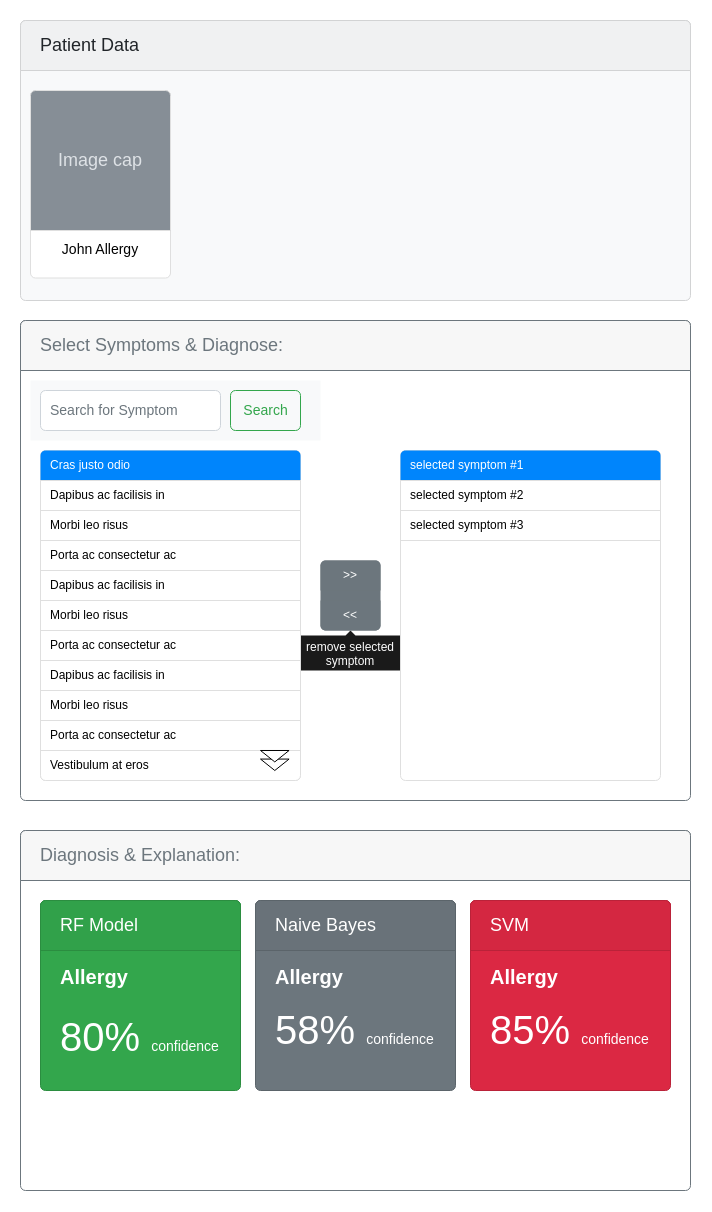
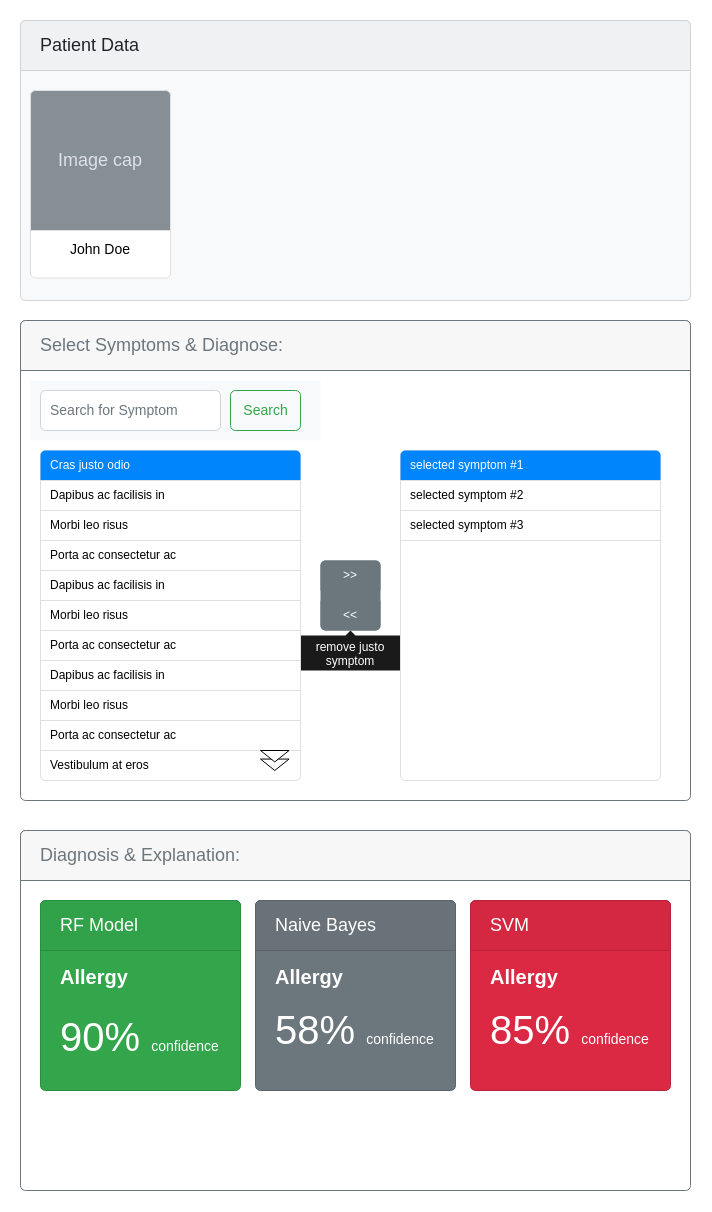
  <mxCell id="0" style=";html=1;" />
  <mxCell id="1" style=";html=1;" parent="0" />
  <mxCell id="2" value="" style="html=1;shadow=0;dashed=0;shape=mxgraph.bootstrap.rrect;rSize=5;strokeColor=#6C767D;html=1;whiteSpace=wrap;fillColor=#ffffff;fontColor=#212529;verticalAlign=bottom;align=left;spacing=20;spacingBottom=0;fontSize=14;" vertex="1" parent="1"><mxGeometry x="20" y="320" width="670" height="480" as="geometry" /></mxCell>
  <mxCell id="3" value="Select Symptoms &amp;amp; Diagnose:" style="html=1;shadow=0;dashed=0;shape=mxgraph.bootstrap.topButton;rSize=5;perimeter=none;whiteSpace=wrap;fillColor=#F7F7F7;strokeColor=#6C767D;fontColor=#6C767D;resizeWidth=1;fontSize=18;align=left;spacing=20;" vertex="1" parent="2"><mxGeometry width="670" height="50" relative="1" as="geometry" /></mxCell>
- <mxCell id="4" value="remove selected&lt;br&gt;symptom" style="html=1;shadow=0;dashed=0;shape=mxgraph.bootstrap.popover;fillColor=#1A1A1A;strokeColor=none;dx=55;dy=5;rSize=5;whiteSpace=wrap;verticalAlign=top;spacing=10;fontSize=12;spacingLeft=0;align=center;spacingTop=-5;fontColor=#FFFFFF;direction=west;spacingBottom=0;" vertex="1" parent="2"><mxGeometry x="275" y="310" width="110" height="40" as="geometry" /></mxCell>
+ <mxCell id="4" value="remove justo&lt;br&gt;symptom" style="html=1;shadow=0;dashed=0;shape=mxgraph.bootstrap.popover;fillColor=#1A1A1A;strokeColor=none;dx=55;dy=5;rSize=5;whiteSpace=wrap;verticalAlign=top;spacing=10;fontSize=12;spacingLeft=0;align=center;spacingTop=-5;fontColor=#FFFFFF;direction=west;spacingBottom=0;" vertex="1" parent="2"><mxGeometry x="275" y="310" width="110" height="40" as="geometry" /></mxCell>
  <mxCell id="5" value="" style="html=1;shadow=0;dashed=0;shape=mxgraph.bootstrap.rrect;rSize=5;strokeColor=#DFDFDF;html=1;whiteSpace=wrap;fillColor=#FFFFFF;fontColor=#000000;" vertex="1" parent="1"><mxGeometry x="40" y="450" width="260" height="330" as="geometry" /></mxCell>
  <mxCell id="6" value="Cras justo odio" style="html=1;shadow=0;dashed=0;shape=mxgraph.bootstrap.topButton;rSize=5;strokeColor=none;fillColor=#0085FC;fontColor=#ffffff;perimeter=none;whiteSpace=wrap;resizeWidth=1;align=left;spacing=10;" vertex="1" parent="5"><mxGeometry width="260" height="30" relative="1" as="geometry" /></mxCell>
  <mxCell id="7" value="Dapibus ac facilisis in" style="strokeColor=inherit;fillColor=inherit;gradientColor=inherit;fontColor=inherit;html=1;shadow=0;dashed=0;perimeter=none;whiteSpace=wrap;resizeWidth=1;align=left;spacing=10;" vertex="1" parent="5"><mxGeometry width="260" height="30" relative="1" as="geometry"><mxPoint y="30" as="offset" /></mxGeometry></mxCell>
  <mxCell id="8" value="Morbi leo risus" style="strokeColor=inherit;fillColor=inherit;gradientColor=inherit;fontColor=inherit;html=1;shadow=0;dashed=0;perimeter=none;whiteSpace=wrap;resizeWidth=1;align=left;spacing=10;" vertex="1" parent="5"><mxGeometry width="260" height="30" relative="1" as="geometry"><mxPoint y="60" as="offset" /></mxGeometry></mxCell>
  <mxCell id="9" value="Porta ac consectetur ac" style="strokeColor=inherit;fillColor=inherit;gradientColor=inherit;fontColor=inherit;html=1;shadow=0;dashed=0;perimeter=none;whiteSpace=wrap;resizeWidth=1;align=left;spacing=10;" vertex="1" parent="5"><mxGeometry width="260" height="30" relative="1" as="geometry"><mxPoint y="90" as="offset" /></mxGeometry></mxCell>
  <mxCell id="10" value="Vestibulum at eros" style="strokeColor=inherit;fillColor=inherit;gradientColor=inherit;fontColor=inherit;html=1;shadow=0;dashed=0;shape=mxgraph.bootstrap.bottomButton;rSize=5;perimeter=none;whiteSpace=wrap;resizeWidth=1;resizeHeight=0;align=left;spacing=10;" vertex="1" parent="5"><mxGeometry y="1" width="260" height="30" relative="1" as="geometry"><mxPoint y="-30" as="offset" /></mxGeometry></mxCell>
  <mxCell id="11" value="Dapibus ac facilisis in" style="strokeColor=inherit;fillColor=inherit;gradientColor=inherit;fontColor=inherit;html=1;shadow=0;dashed=0;perimeter=none;whiteSpace=wrap;resizeWidth=1;align=left;spacing=10;" vertex="1" parent="5"><mxGeometry width="260" height="30" relative="1" as="geometry"><mxPoint y="120" as="offset" /></mxGeometry></mxCell>
  <mxCell id="12" value="Morbi leo risus" style="strokeColor=inherit;fillColor=inherit;gradientColor=inherit;fontColor=inherit;html=1;shadow=0;dashed=0;perimeter=none;whiteSpace=wrap;resizeWidth=1;align=left;spacing=10;" vertex="1" parent="5"><mxGeometry width="260" height="30" relative="1" as="geometry"><mxPoint y="150" as="offset" /></mxGeometry></mxCell>
  <mxCell id="13" value="Porta ac consectetur ac" style="strokeColor=inherit;fillColor=inherit;gradientColor=inherit;fontColor=inherit;html=1;shadow=0;dashed=0;perimeter=none;whiteSpace=wrap;resizeWidth=1;align=left;spacing=10;" vertex="1" parent="5"><mxGeometry width="260" height="30" relative="1" as="geometry"><mxPoint y="180" as="offset" /></mxGeometry></mxCell>
  <mxCell id="14" value="Dapibus ac facilisis in" style="strokeColor=inherit;fillColor=inherit;gradientColor=inherit;fontColor=inherit;html=1;shadow=0;dashed=0;perimeter=none;whiteSpace=wrap;resizeWidth=1;align=left;spacing=10;" vertex="1" parent="5"><mxGeometry width="260" height="30" relative="1" as="geometry"><mxPoint y="210" as="offset" /></mxGeometry></mxCell>
  <mxCell id="15" value="Morbi leo risus" style="strokeColor=inherit;fillColor=inherit;gradientColor=inherit;fontColor=inherit;html=1;shadow=0;dashed=0;perimeter=none;whiteSpace=wrap;resizeWidth=1;align=left;spacing=10;" vertex="1" parent="5"><mxGeometry width="260" height="30" relative="1" as="geometry"><mxPoint y="240" as="offset" /></mxGeometry></mxCell>
  <mxCell id="16" value="Porta ac consectetur ac" style="strokeColor=inherit;fillColor=inherit;gradientColor=inherit;fontColor=inherit;html=1;shadow=0;dashed=0;perimeter=none;whiteSpace=wrap;resizeWidth=1;align=left;spacing=10;" vertex="1" parent="5"><mxGeometry width="260" height="30" relative="1" as="geometry"><mxPoint y="270" as="offset" /></mxGeometry></mxCell>
  <mxCell id="17" value="" style="group" vertex="1" connectable="0" parent="5"><mxGeometry x="220" y="300" width="28.57" height="20" as="geometry" /></mxCell>
  <mxCell id="18" value="" style="triangle;whiteSpace=wrap;html=1;rotation=90;" vertex="1" parent="17"><mxGeometry x="8.571" width="11.428" height="28.571" as="geometry" /></mxCell>
  <mxCell id="19" value="" style="triangle;whiteSpace=wrap;html=1;rotation=90;" vertex="1" parent="17"><mxGeometry x="8.571" y="-8.571" width="11.428" height="28.571" as="geometry" /></mxCell>
  <mxCell id="20" value="" style="html=1;shadow=0;dashed=0;fillColor=#F8F9FA;strokeColor=none;fontSize=16;fontColor=#181819;align=left;spacing=15;" vertex="1" parent="1"><mxGeometry x="30" y="380" width="290" height="60" as="geometry" /></mxCell>
  <mxCell id="21" value="Search for Symptom" style="html=1;shadow=0;dashed=0;shape=mxgraph.bootstrap.rrect;rSize=5;fontSize=14;fontColor=#6C767D;strokeColor=#CED4DA;fillColor=#ffffff;align=left;spacing=10;" vertex="1" parent="20"><mxGeometry width="180" height="40" relative="1" as="geometry"><mxPoint x="10" y="10" as="offset" /></mxGeometry></mxCell>
  <mxCell id="22" value="Search" style="html=1;shadow=0;dashed=0;shape=mxgraph.bootstrap.rrect;rSize=5;fontSize=14;fontColor=#33A64C;strokeColor=#33A64C;fillColor=none;" vertex="1" parent="20"><mxGeometry width="70" height="40" relative="1" as="geometry"><mxPoint x="200" y="10" as="offset" /></mxGeometry></mxCell>
  <mxCell id="23" value="" style="html=1;shadow=0;dashed=0;shape=mxgraph.bootstrap.rrect;rSize=5;strokeColor=none;html=1;whiteSpace=wrap;fillColor=#6C767D;fontColor=#ffffff;sketch=0;" vertex="1" parent="1"><mxGeometry x="320" y="560" width="60" height="70" as="geometry" /></mxCell>
  <mxCell id="24" value="&amp;gt;&amp;gt;" style="strokeColor=inherit;fillColor=inherit;gradientColor=inherit;fontColor=inherit;html=1;shadow=0;dashed=0;shape=mxgraph.bootstrap.topButton;rSize=5;perimeter=none;whiteSpace=wrap;resizeWidth=1;sketch=0;" vertex="1" parent="23"><mxGeometry width="60" height="30" relative="1" as="geometry" /></mxCell>
  <mxCell id="25" value="&amp;lt;&amp;lt;" style="strokeColor=inherit;fillColor=inherit;gradientColor=inherit;fontColor=inherit;html=1;shadow=0;dashed=0;shape=mxgraph.bootstrap.bottomButton;rSize=5;perimeter=none;whiteSpace=wrap;resizeWidth=1;resizeHeight=0;sketch=0;" vertex="1" parent="23"><mxGeometry y="1" width="60" height="30" relative="1" as="geometry"><mxPoint y="-30" as="offset" /></mxGeometry></mxCell>
  <mxCell id="26" value="" style="html=1;shadow=0;dashed=0;shape=mxgraph.bootstrap.rrect;rSize=5;strokeColor=#DFDFDF;html=1;whiteSpace=wrap;fillColor=#FFFFFF;fontColor=#000000;" vertex="1" parent="1"><mxGeometry x="400" y="450" width="260" height="330" as="geometry" /></mxCell>
  <mxCell id="27" value="selected symptom #1" style="html=1;shadow=0;dashed=0;shape=mxgraph.bootstrap.topButton;rSize=5;strokeColor=none;fillColor=#0085FC;fontColor=#ffffff;perimeter=none;whiteSpace=wrap;resizeWidth=1;align=left;spacing=10;" vertex="1" parent="26"><mxGeometry width="260" height="30" relative="1" as="geometry" /></mxCell>
  <mxCell id="28" value="selected symptom #2" style="strokeColor=inherit;fillColor=inherit;gradientColor=inherit;fontColor=inherit;html=1;shadow=0;dashed=0;perimeter=none;whiteSpace=wrap;resizeWidth=1;align=left;spacing=10;" vertex="1" parent="26"><mxGeometry width="260" height="30" relative="1" as="geometry"><mxPoint y="30" as="offset" /></mxGeometry></mxCell>
  <mxCell id="29" value="selected symptom #3" style="strokeColor=inherit;fillColor=inherit;gradientColor=inherit;fontColor=inherit;html=1;shadow=0;dashed=0;perimeter=none;whiteSpace=wrap;resizeWidth=1;align=left;spacing=10;" vertex="1" parent="26"><mxGeometry width="260" height="30" relative="1" as="geometry"><mxPoint y="60" as="offset" /></mxGeometry></mxCell>
  <mxCell id="30" value="" style="html=1;shadow=0;dashed=0;shape=mxgraph.bootstrap.rrect;rSize=5;strokeColor=#D2D3D4;html=1;whiteSpace=wrap;fillColor=#F8F9FA;fontColor=#212529;verticalAlign=bottom;align=left;spacing=20;spacingBottom=0;fontSize=14;" vertex="1" parent="1"><mxGeometry x="20" y="20" width="670" height="280" as="geometry" /></mxCell>
  <mxCell id="31" value="Patient Data" style="html=1;shadow=0;dashed=0;shape=mxgraph.bootstrap.topButton;rSize=5;perimeter=none;whiteSpace=wrap;fillColor=#F0F1F2;strokeColor=#D2D3D4;fontColor=#212529;resizeWidth=1;fontSize=18;align=left;spacing=20;" vertex="1" parent="30"><mxGeometry width="670" height="50" relative="1" as="geometry" /></mxCell>
- <mxCell id="32" value="John Allergy" style="html=1;shadow=0;dashed=0;shape=mxgraph.bootstrap.rrect;rSize=5;strokeColor=#DFDFDF;html=1;whiteSpace=wrap;fillColor=#ffffff;fontColor=#000000;verticalAlign=bottom;align=center;spacing=20;fontSize=14;" vertex="1" parent="30"><mxGeometry x="10" y="70" width="140" height="187.507" as="geometry" /></mxCell>
+ <mxCell id="32" value="John Doe" style="html=1;shadow=0;dashed=0;shape=mxgraph.bootstrap.rrect;rSize=5;strokeColor=#DFDFDF;html=1;whiteSpace=wrap;fillColor=#ffffff;fontColor=#000000;verticalAlign=bottom;align=center;spacing=20;fontSize=14;" vertex="1" parent="30"><mxGeometry x="10" y="70" width="140" height="187.507" as="geometry" /></mxCell>
  <mxCell id="33" value="Image cap" style="html=1;shadow=0;dashed=0;shape=mxgraph.bootstrap.topButton;rSize=5;perimeter=none;whiteSpace=wrap;fillColor=#868E96;strokeColor=#DFDFDF;fontColor=#DEE2E6;resizeWidth=1;fontSize=18;" vertex="1" parent="32"><mxGeometry width="140" height="140" relative="1" as="geometry" /></mxCell>
  <mxCell id="34" value="" style="html=1;shadow=0;dashed=0;shape=mxgraph.bootstrap.rrect;rSize=5;strokeColor=#6C767D;html=1;whiteSpace=wrap;fillColor=#ffffff;fontColor=#212529;verticalAlign=bottom;align=left;spacing=20;spacingBottom=0;fontSize=14;" vertex="1" parent="1"><mxGeometry x="20" y="830" width="670" height="360" as="geometry" /></mxCell>
  <mxCell id="35" value="Diagnosis &amp;amp; Explanation:" style="html=1;shadow=0;dashed=0;shape=mxgraph.bootstrap.topButton;rSize=5;perimeter=none;whiteSpace=wrap;fillColor=#F7F7F7;strokeColor=#6C767D;fontColor=#6C767D;resizeWidth=1;fontSize=18;align=left;spacing=20;" vertex="1" parent="34"><mxGeometry width="670" height="50" relative="1" as="geometry" /></mxCell>
- <mxCell id="36" value="&lt;b&gt;Allergy&lt;/b&gt;&lt;br&gt;&lt;br&gt;&lt;font style=&quot;font-size: 40px;&quot;&gt;80% &lt;/font&gt;&lt;font style=&quot;font-size: 14px;&quot;&gt;confidence&lt;/font&gt;" style="html=1;shadow=0;dashed=0;shape=mxgraph.bootstrap.rrect;rSize=5;strokeColor=#2B8D40;html=1;whiteSpace=wrap;fillColor=#33A64C;fontColor=#ffffff;verticalAlign=top;align=left;spacing=20;spacingBottom=0;fontSize=20;spacingTop=40;" vertex="1" parent="34"><mxGeometry x="20" y="70" width="200" height="190" as="geometry" /></mxCell>
+ <mxCell id="36" value="&lt;b&gt;Allergy&lt;/b&gt;&lt;br&gt;&lt;br&gt;&lt;font style=&quot;font-size: 40px;&quot;&gt;90% &lt;/font&gt;&lt;font style=&quot;font-size: 14px;&quot;&gt;confidence&lt;/font&gt;" style="html=1;shadow=0;dashed=0;shape=mxgraph.bootstrap.rrect;rSize=5;strokeColor=#2B8D40;html=1;whiteSpace=wrap;fillColor=#33A64C;fontColor=#ffffff;verticalAlign=top;align=left;spacing=20;spacingBottom=0;fontSize=20;spacingTop=40;" vertex="1" parent="34"><mxGeometry x="20" y="70" width="200" height="190" as="geometry" /></mxCell>
  <mxCell id="37" value="RF Model" style="html=1;shadow=0;dashed=0;shape=mxgraph.bootstrap.topButton;rSize=5;perimeter=none;whiteSpace=wrap;fillColor=#31A14A;strokeColor=#2B8D40;fontColor=#ffffff;resizeWidth=1;fontSize=18;align=left;spacing=20;" vertex="1" parent="36"><mxGeometry width="200.0" height="50" relative="1" as="geometry" /></mxCell>
  <mxCell id="38" value="&lt;b style=&quot;border-color: var(--border-color); font-size: 20px;&quot;&gt;Allergy&lt;/b&gt;&lt;br style=&quot;border-color: var(--border-color); font-size: 20px;&quot;&gt;&lt;br style=&quot;border-color: var(--border-color); font-size: 20px;&quot;&gt;&lt;font style=&quot;border-color: var(--border-color); font-size: 40px;&quot;&gt;58%&amp;nbsp;&lt;/font&gt;confidence" style="html=1;shadow=0;dashed=0;shape=mxgraph.bootstrap.rrect;rSize=5;strokeColor=#5B646A;html=1;whiteSpace=wrap;fillColor=#6C767D;fontColor=#ffffff;verticalAlign=top;align=left;spacing=20;spacingBottom=0;fontSize=14;spacingTop=40;" vertex="1" parent="34"><mxGeometry x="235" y="70" width="200" height="190" as="geometry" /></mxCell>
  <mxCell id="39" value="Naive Bayes" style="html=1;shadow=0;dashed=0;shape=mxgraph.bootstrap.topButton;rSize=5;perimeter=none;whiteSpace=wrap;fillColor=#697279;strokeColor=#5B646A;fontColor=#ffffff;resizeWidth=1;fontSize=18;align=left;spacing=20;" vertex="1" parent="38"><mxGeometry width="200" height="50" relative="1" as="geometry" /></mxCell>
  <mxCell id="40" value="&lt;b style=&quot;border-color: var(--border-color); font-size: 20px;&quot;&gt;Allergy&lt;/b&gt;&lt;br style=&quot;border-color: var(--border-color); font-size: 20px;&quot;&gt;&lt;br style=&quot;border-color: var(--border-color); font-size: 20px;&quot;&gt;&lt;font style=&quot;border-color: var(--border-color); font-size: 40px;&quot;&gt;85%&amp;nbsp;&lt;/font&gt;confidence" style="html=1;shadow=0;dashed=0;shape=mxgraph.bootstrap.rrect;rSize=5;strokeColor=#BA2239;html=1;whiteSpace=wrap;fillColor=#DB2843;fontColor=#ffffff;verticalAlign=top;align=left;spacing=20;spacingBottom=0;fontSize=14;spacingTop=40;" vertex="1" parent="34"><mxGeometry x="450" y="70" width="200" height="190" as="geometry" /></mxCell>
  <mxCell id="41" value="SVM" style="html=1;shadow=0;dashed=0;shape=mxgraph.bootstrap.topButton;rSize=5;perimeter=none;whiteSpace=wrap;fillColor=#D42741;strokeColor=#BA2239;fontColor=#ffffff;resizeWidth=1;fontSize=18;align=left;spacing=20;" vertex="1" parent="40"><mxGeometry width="200" height="50" relative="1" as="geometry" /></mxCell>
